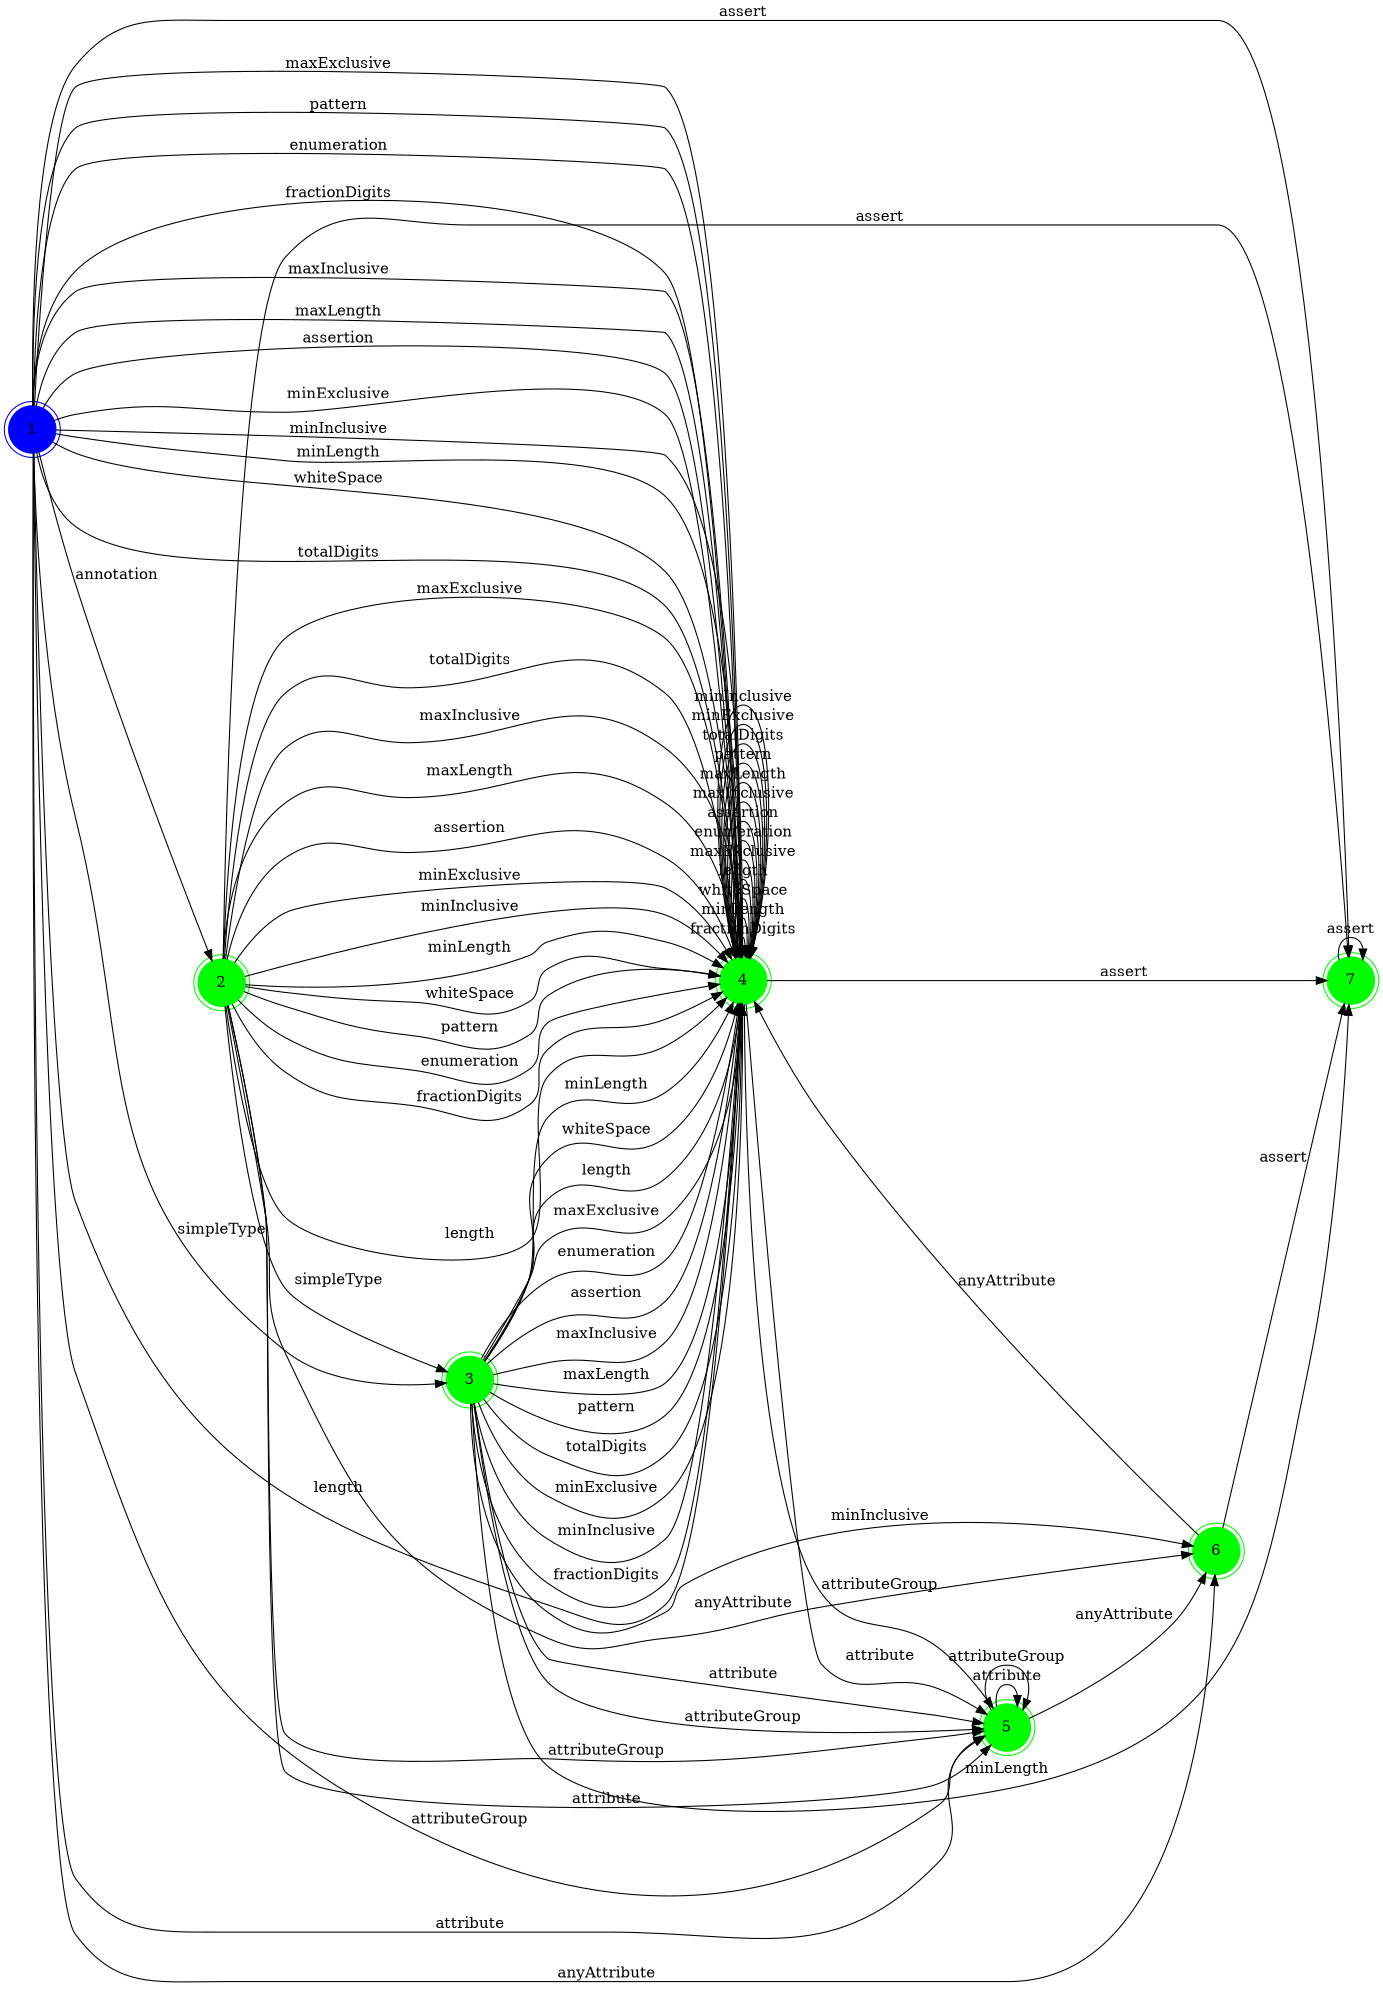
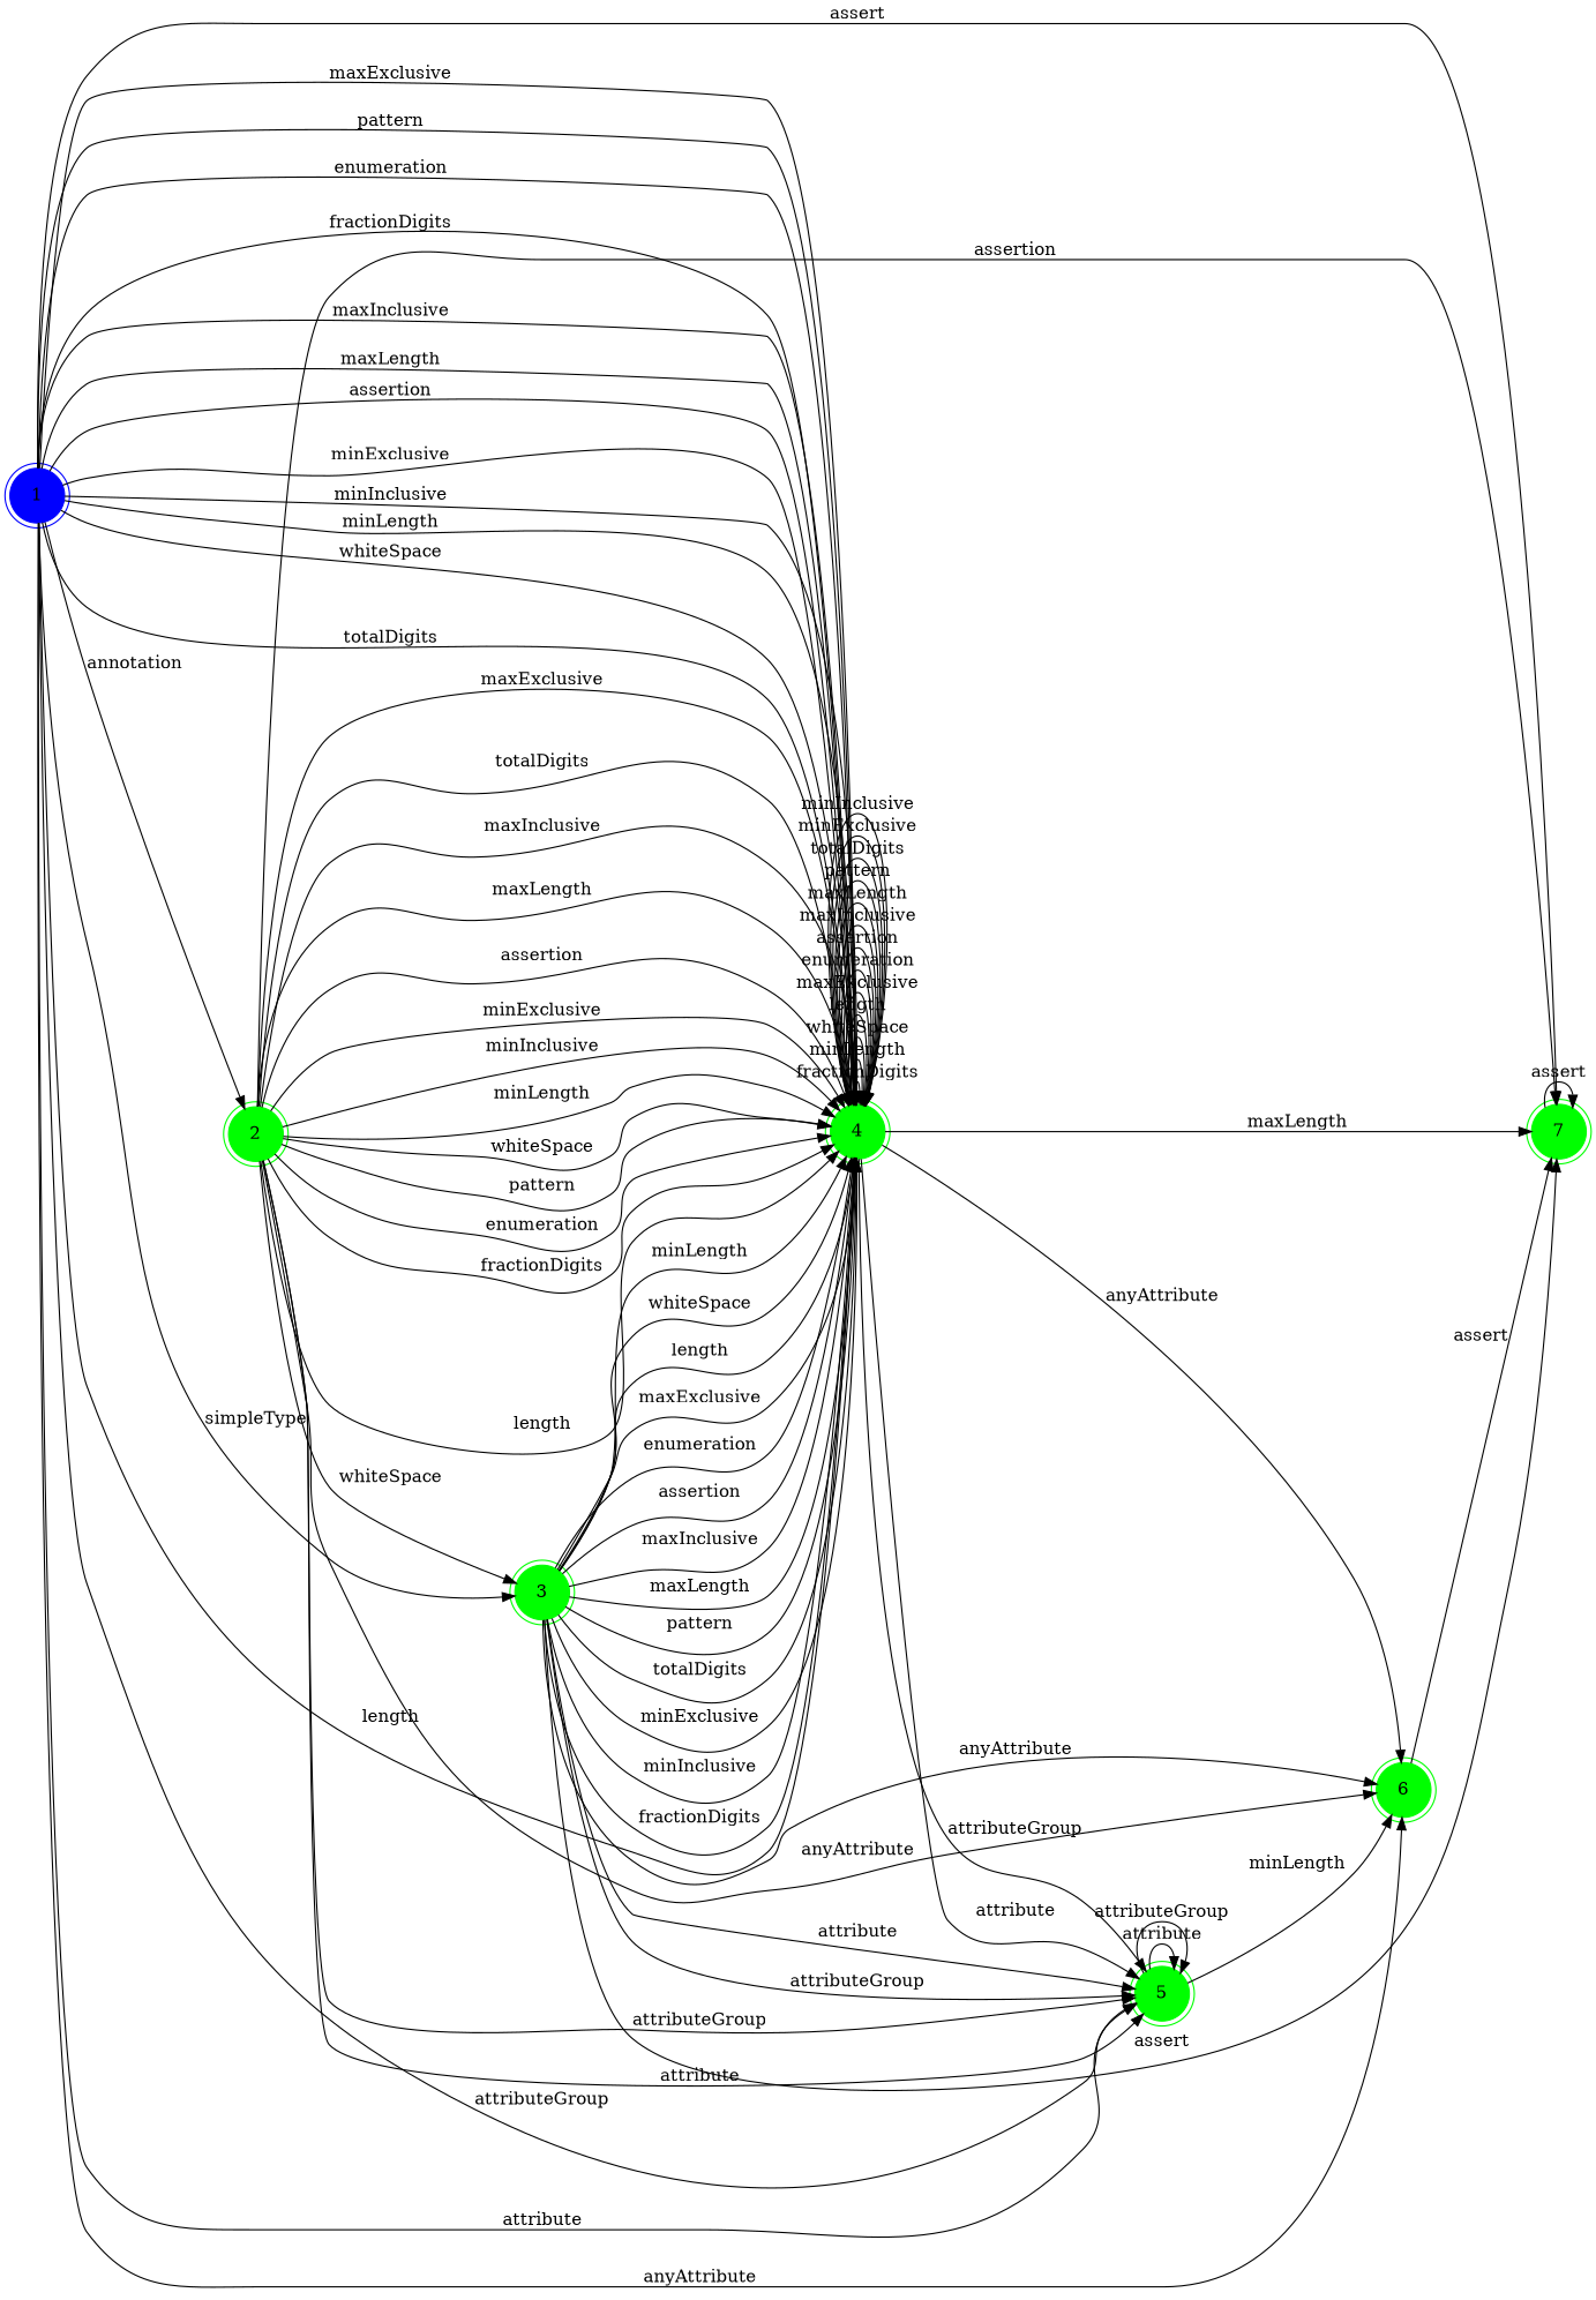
  digraph {
    mindist=2.0
    rankdir=LR
    node [color=green shape=doublecircle style=filled]
    1 [color=blue]
    3
    2
    4
    6
    7
    5
    1 -> 3 [label=simpleType]
    1 -> 2 [label=annotation]
    1 -> 4 [label=length]
    1 -> 4 [label=maxExclusive]
    1 -> 4 [label=totalDigits]
    1 -> 4 [label=maxInclusive]
    1 -> 4 [label=maxLength]
    1 -> 4 [label=assertion]
    1 -> 4 [label=minExclusive]
    1 -> 4 [label=minInclusive]
    1 -> 4 [label=minLength]
    1 -> 4 [label=whiteSpace]
    1 -> 4 [label=pattern]
    1 -> 4 [label=enumeration]
    1 -> 4 [label=fractionDigits]
    1 -> 6 [label=anyAttribute]
    1 -> 7 [label=assert]
    1 -> 5 [label=attribute]
    1 -> 5 [label=attributeGroup]
    3 -> 4 [label=fractionDigits]
    3 -> 4 [label=minLength]
    3 -> 4 [label=whiteSpace]
    3 -> 4 [label=length]
    3 -> 4 [label=maxExclusive]
    3 -> 4 [label=enumeration]
    3 -> 4 [label=assertion]
    3 -> 4 [label=maxInclusive]
    3 -> 4 [label=maxLength]
    3 -> 4 [label=pattern]
    3 -> 4 [label=totalDigits]
    3 -> 4 [label=minExclusive]
    3 -> 4 [label=minInclusive]
-   3 -> 6 [label=minInclusive]
-   3 -> 7 [label=minLength]
+   3 -> 6 [label=anyAttribute]
+   3 -> 7 [label=assert]
    3 -> 5 [label=attribute]
    3 -> 5 [label=attributeGroup]
-   2 -> 3 [label=simpleType]
+   2 -> 3 [label=whiteSpace]
    2 -> 4 [label=length]
    2 -> 4 [label=maxExclusive]
    2 -> 4 [label=totalDigits]
    2 -> 4 [label=maxInclusive]
    2 -> 4 [label=maxLength]
    2 -> 4 [label=assertion]
    2 -> 4 [label=minExclusive]
    2 -> 4 [label=minInclusive]
    2 -> 4 [label=minLength]
    2 -> 4 [label=whiteSpace]
    2 -> 4 [label=pattern]
    2 -> 4 [label=enumeration]
    2 -> 4 [label=fractionDigits]
    2 -> 6 [label=anyAttribute]
-   2 -> 7 [label=assert]
+   2 -> 7 [label=assertion]
    2 -> 5 [label=attribute]
    2 -> 5 [label=attributeGroup]
    4 -> 4 [label=fractionDigits]
    4 -> 4 [label=minLength]
    4 -> 4 [label=whiteSpace]
    4 -> 4 [label=length]
    4 -> 4 [label=maxExclusive]
    4 -> 4 [label=enumeration]
    4 -> 4 [label=assertion]
    4 -> 4 [label=maxInclusive]
    4 -> 4 [label=maxLength]
    4 -> 4 [label=pattern]
    4 -> 4 [label=totalDigits]
    4 -> 4 [label=minExclusive]
    4 -> 4 [label=minInclusive]
-   6 -> 4 [label=anyAttribute]
-   4 -> 7 [label=assert]
+   4 -> 6 [label=anyAttribute]
+   4 -> 7 [label=maxLength]
    4 -> 5 [label=attribute]
    4 -> 5 [label=attributeGroup]
    6 -> 7 [label=assert]
    7 -> 7 [label=assert]
-   5 -> 6 [label=anyAttribute]
+   5 -> 6 [label=minLength]
    5 -> 5 [label=attribute]
    5 -> 5 [label=attributeGroup]
  }
